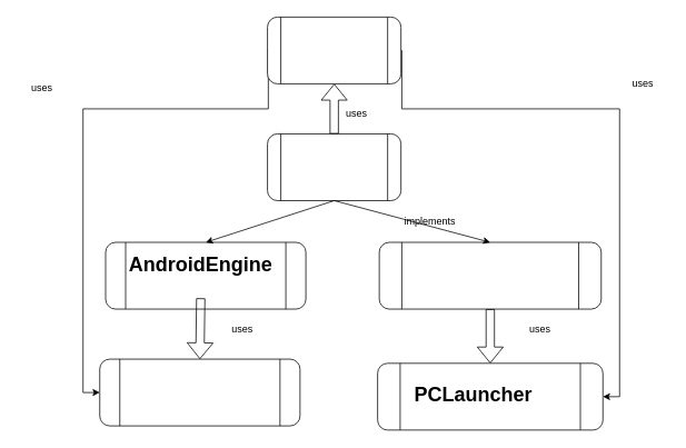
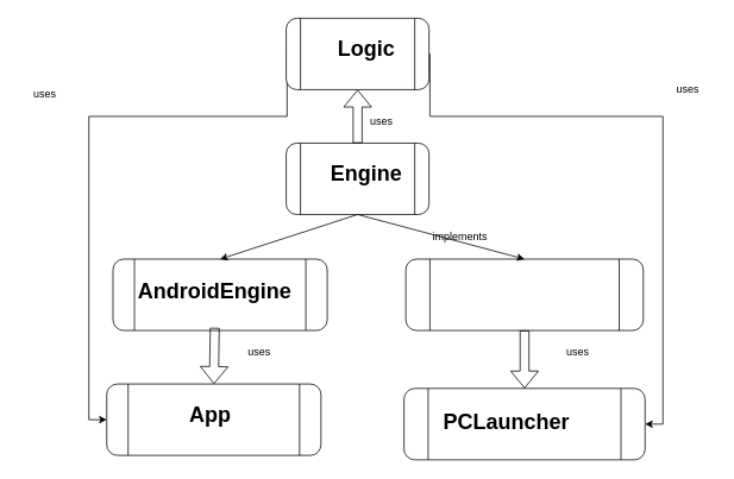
  <mxCell id="0" />
  <mxCell id="1" parent="0" />
  <mxCell id="2" style="edgeStyle=orthogonalEdgeStyle;rounded=0;orthogonalLoop=1;jettySize=auto;html=1;exitX=0;exitY=0.5;exitDx=0;exitDy=0;entryX=0;entryY=0.5;entryDx=0;entryDy=0;" edge="1" parent="1" target="14"><mxGeometry relative="1" as="geometry"><mxPoint x="320" y="60" as="sourcePoint" /><Array as="points"><mxPoint x="321" y="130" /><mxPoint x="99" y="130" /><mxPoint x="99" y="470" /></Array></mxGeometry></mxCell>
  <mxCell id="3" style="edgeStyle=orthogonalEdgeStyle;rounded=0;orthogonalLoop=1;jettySize=auto;html=1;exitX=1;exitY=0.5;exitDx=0;exitDy=0;entryX=1;entryY=0.5;entryDx=0;entryDy=0;" edge="1" parent="1" target="15"><mxGeometry relative="1" as="geometry"><mxPoint x="480" y="60" as="sourcePoint" /><Array as="points"><mxPoint x="481" y="130" /><mxPoint x="742" y="130" /><mxPoint x="742" y="475" /></Array></mxGeometry></mxCell>
  <mxCell id="4" value="" style="shape=process;whiteSpace=wrap;html=1;backgroundOutline=1;glass=0;shadow=0;rounded=1;" vertex="1" parent="1"><mxGeometry x="320" y="20" width="160" height="80" as="geometry" /></mxCell>
+ <mxCell id="5" value="&lt;h1&gt;Logic&lt;/h1&gt;" style="text;html=1;strokeColor=none;fillColor=none;spacing=5;spacingTop=-20;whiteSpace=wrap;overflow=hidden;rounded=0;align=center;" vertex="1" parent="1"><mxGeometry x="360" y="35" width="100" height="50" as="geometry" /></mxCell>
  <mxCell id="6" value="" style="shape=process;whiteSpace=wrap;html=1;backgroundOutline=1;glass=0;shadow=0;rounded=1;" vertex="1" parent="1"><mxGeometry x="320" y="160" width="160" height="80" as="geometry" /></mxCell>
+ <mxCell id="7" value="&lt;h1&gt;Engine&lt;/h1&gt;" style="text;html=1;strokeColor=none;fillColor=none;spacing=5;spacingTop=-20;whiteSpace=wrap;overflow=hidden;rounded=0;align=center;" vertex="1" parent="1"><mxGeometry x="360" y="175" width="100" height="50" as="geometry" /></mxCell>
  <mxCell id="8" value="" style="shape=process;whiteSpace=wrap;html=1;backgroundOutline=1;glass=0;shadow=0;rounded=1;" vertex="1" parent="1"><mxGeometry x="126" y="290" width="240" height="80" as="geometry" /></mxCell>
  <mxCell id="9" value="" style="shape=process;whiteSpace=wrap;html=1;backgroundOutline=1;glass=0;shadow=0;rounded=1;" vertex="1" parent="1"><mxGeometry x="454" y="290" width="266" height="80" as="geometry" /></mxCell>
  <mxCell id="10" value="" style="endArrow=classic;html=1;rounded=0;entryX=0.5;entryY=0;entryDx=0;entryDy=0;exitX=0.5;exitY=1;exitDx=0;exitDy=0;" edge="1" parent="1" source="6" target="9"><mxGeometry width="50" height="50" relative="1" as="geometry"><mxPoint x="420" y="170" as="sourcePoint" /><mxPoint x="420" y="110" as="targetPoint" /></mxGeometry></mxCell>
  <mxCell id="11" value="" style="endArrow=classic;html=1;rounded=0;entryX=0.5;entryY=0;entryDx=0;entryDy=0;exitX=0.5;exitY=1;exitDx=0;exitDy=0;" edge="1" parent="1" source="6" target="8"><mxGeometry width="50" height="50" relative="1" as="geometry"><mxPoint x="420" y="250" as="sourcePoint" /><mxPoint x="544" y="300" as="targetPoint" /></mxGeometry></mxCell>
- <mxCell id="12" value="&lt;h1&gt;AndroidEngine&lt;/h1&gt;" style="text;html=1;strokeColor=none;fillColor=none;spacing=5;spacingTop=-20;whiteSpace=wrap;overflow=hidden;rounded=0;align=center;" vertex="1" parent="1"><mxGeometry x="145" y="297" width="190" height="60" as="geometry" /></mxCell>
+ <mxCell id="12" value="&lt;h1&gt;AndroidEngine&lt;/h1&gt;" style="text;html=1;strokeColor=none;fillColor=none;spacing=5;spacingTop=-20;whiteSpace=wrap;overflow=hidden;rounded=0;align=center;" vertex="1" parent="1"><mxGeometry x="145" y="307" width="190" height="60" as="geometry" /></mxCell>
  <mxCell id="13" value="" style="shape=flexArrow;endArrow=classic;html=1;rounded=0;entryX=0.5;entryY=1;entryDx=0;entryDy=0;exitX=0.5;exitY=0;exitDx=0;exitDy=0;" edge="1" parent="1" source="6"><mxGeometry width="50" height="50" relative="1" as="geometry"><mxPoint x="430" y="270" as="sourcePoint" /><mxPoint x="400" y="100" as="targetPoint" /></mxGeometry></mxCell>
  <mxCell id="14" value="" style="shape=process;whiteSpace=wrap;html=1;backgroundOutline=1;glass=0;shadow=0;rounded=1;" vertex="1" parent="1"><mxGeometry x="119" y="430" width="240" height="80" as="geometry" /></mxCell>
  <mxCell id="15" value="" style="shape=process;whiteSpace=wrap;html=1;backgroundOutline=1;glass=0;shadow=0;rounded=1;" vertex="1" parent="1"><mxGeometry x="452" y="435" width="270" height="80" as="geometry" /></mxCell>
+ <mxCell id="16" value="&lt;h1&gt;App&lt;/h1&gt;" style="text;html=1;strokeColor=none;fillColor=none;spacing=5;spacingTop=-20;whiteSpace=wrap;overflow=hidden;rounded=0;align=center;" vertex="1" parent="1"><mxGeometry x="140" y="445" width="190" height="60" as="geometry" /></mxCell>
  <mxCell id="17" value="&lt;h1&gt;PCLauncher&lt;/h1&gt;" style="text;html=1;strokeColor=none;fillColor=none;spacing=5;spacingTop=-20;whiteSpace=wrap;overflow=hidden;rounded=0;align=center;" vertex="1" parent="1"><mxGeometry x="477" y="452.5" width="180" height="45" as="geometry" /></mxCell>
  <mxCell id="18" value="" style="shape=flexArrow;endArrow=classic;html=1;rounded=0;entryX=0.5;entryY=0;entryDx=0;entryDy=0;exitX=0.5;exitY=1;exitDx=0;exitDy=0;" edge="1" parent="1" source="9" target="15"><mxGeometry width="50" height="50" relative="1" as="geometry"><mxPoint x="470" y="410" as="sourcePoint" /><mxPoint x="520" y="360" as="targetPoint" /></mxGeometry></mxCell>
  <mxCell id="19" value="" style="shape=flexArrow;endArrow=classic;html=1;rounded=0;entryX=0.5;entryY=0;entryDx=0;entryDy=0;exitX=0.5;exitY=1;exitDx=0;exitDy=0;" edge="1" parent="1" source="12" target="14"><mxGeometry width="50" height="50" relative="1" as="geometry"><mxPoint x="470" y="410" as="sourcePoint" /><mxPoint x="520" y="360" as="targetPoint" /></mxGeometry></mxCell>
  <mxCell id="20" value="uses" style="text;html=1;strokeColor=none;fillColor=none;align=center;verticalAlign=middle;whiteSpace=wrap;rounded=0;" vertex="1" parent="1"><mxGeometry x="397" y="121" width="60" height="30" as="geometry" /></mxCell>
  <mxCell id="21" value="implements" style="text;html=1;strokeColor=none;fillColor=none;align=center;verticalAlign=middle;whiteSpace=wrap;rounded=0;" vertex="1" parent="1"><mxGeometry x="460" y="250" width="110" height="30" as="geometry" /></mxCell>
  <mxCell id="22" value="uses" style="text;html=1;strokeColor=none;fillColor=none;align=center;verticalAlign=middle;whiteSpace=wrap;rounded=0;" vertex="1" parent="1"><mxGeometry x="260" y="380" width="60" height="30" as="geometry" /></mxCell>
  <mxCell id="23" value="uses" style="text;html=1;strokeColor=none;fillColor=none;align=center;verticalAlign=middle;whiteSpace=wrap;rounded=0;" vertex="1" parent="1"><mxGeometry x="617" y="380" width="60" height="30" as="geometry" /></mxCell>
  <mxCell id="24" value="uses" style="text;html=1;strokeColor=none;fillColor=none;align=center;verticalAlign=middle;whiteSpace=wrap;rounded=0;" vertex="1" parent="1"><mxGeometry x="740" y="85" width="60" height="30" as="geometry" /></mxCell>
  <mxCell id="25" value="uses" style="text;html=1;strokeColor=none;fillColor=none;align=center;verticalAlign=middle;whiteSpace=wrap;rounded=0;" vertex="1" parent="1"><mxGeometry x="20" y="90" width="60" height="30" as="geometry" /></mxCell>
